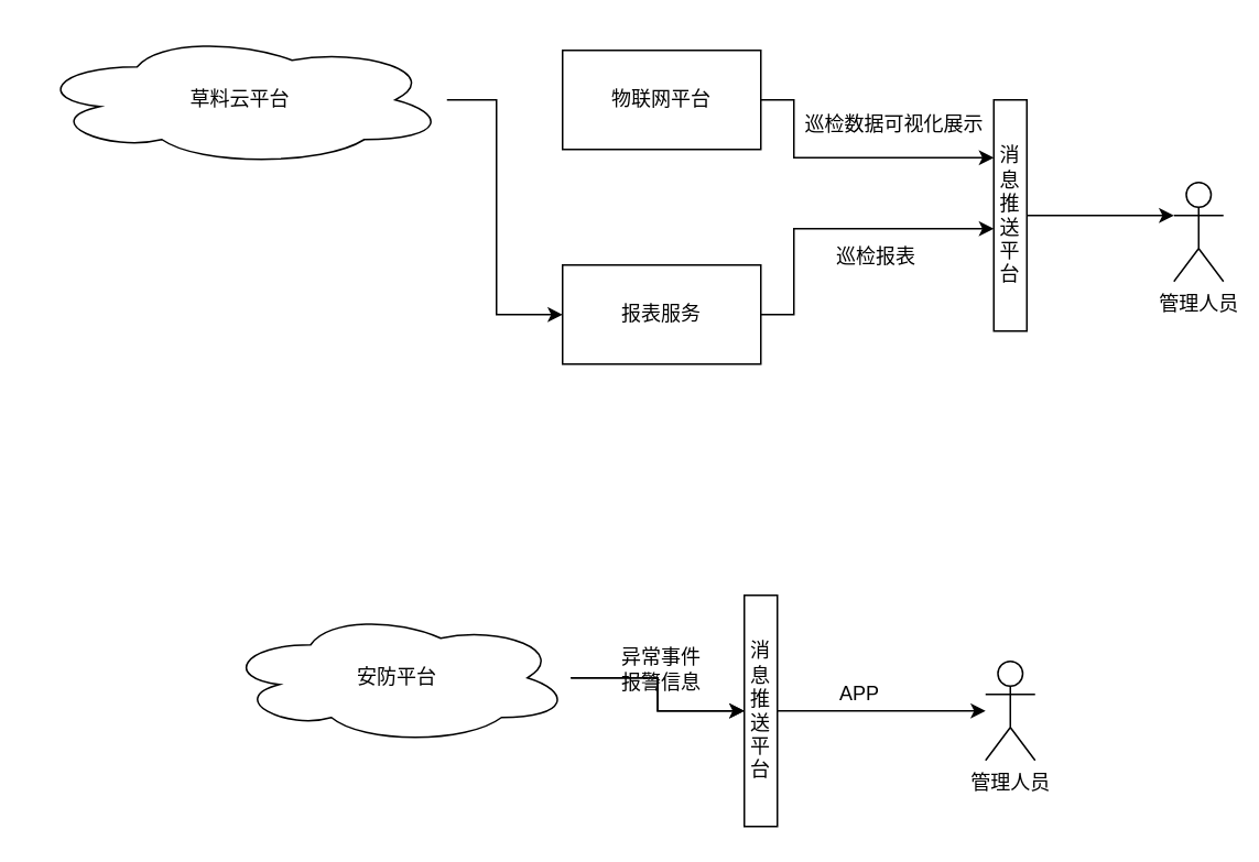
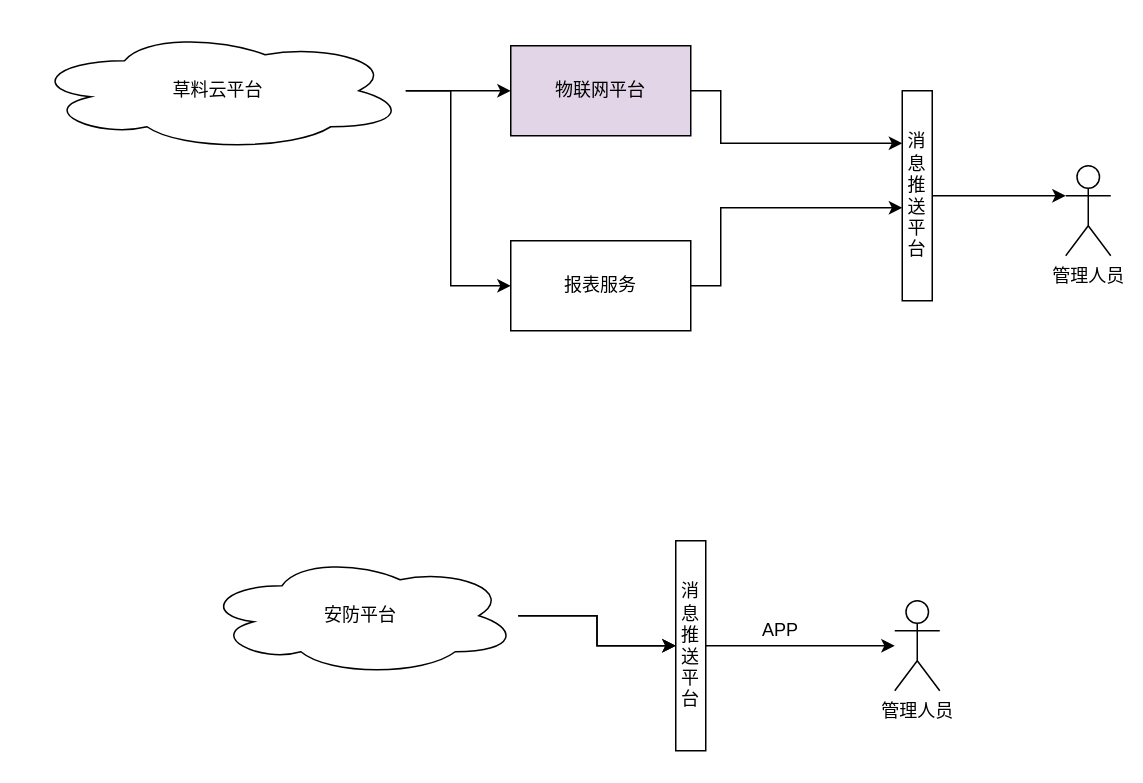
  <mxCell id="0" />
  <mxCell id="1" parent="0" />
+ <mxCell id="2" style="edgeStyle=orthogonalEdgeStyle;rounded=0;orthogonalLoop=1;jettySize=auto;html=1;" edge="1" parent="1" source="4" target="6"><mxGeometry relative="1" as="geometry" /></mxCell>
  <mxCell id="3" style="edgeStyle=orthogonalEdgeStyle;rounded=0;orthogonalLoop=1;jettySize=auto;html=1;entryX=0;entryY=0.5;entryDx=0;entryDy=0;" edge="1" parent="1" source="4" target="8"><mxGeometry relative="1" as="geometry"><Array as="points"><mxPoint x="300" y="60" /><mxPoint x="300" y="190" /></Array></mxGeometry></mxCell>
  <mxCell id="4" value="草料云平台" style="ellipse;shape=cloud;whiteSpace=wrap;html=1;" vertex="1" parent="1"><mxGeometry y="20" width="250" height="80" as="geometry" x="20" /></mxCell>
  <mxCell id="5" style="edgeStyle=orthogonalEdgeStyle;rounded=0;orthogonalLoop=1;jettySize=auto;html=1;entryX=0;entryY=0.25;entryDx=0;entryDy=0;" edge="1" parent="1" source="6" target="12"><mxGeometry relative="1" as="geometry"><Array as="points"><mxPoint x="480" y="60" /><mxPoint x="480" y="95" /></Array></mxGeometry></mxCell>
- <mxCell id="6" value="物联网平台" style="rounded=0;whiteSpace=wrap;html=1;" vertex="1" parent="1"><mxGeometry x="340" y="30" width="120" height="60" as="geometry" /></mxCell>
+ <mxCell id="6" value="物联网平台" style="rounded=0;whiteSpace=wrap;html=1;fillColor=#e1d5e7;" vertex="1" parent="1"><mxGeometry x="340" y="30" width="120" height="60" as="geometry" /></mxCell>
  <mxCell id="7" style="edgeStyle=orthogonalEdgeStyle;rounded=0;orthogonalLoop=1;jettySize=auto;html=1;exitX=1;exitY=0.5;exitDx=0;exitDy=0;entryX=0;entryY=0.557;entryDx=0;entryDy=0;entryPerimeter=0;" edge="1" parent="1" source="8" target="12"><mxGeometry relative="1" as="geometry"><Array as="points"><mxPoint x="480" y="190" /><mxPoint x="480" y="138" /></Array></mxGeometry></mxCell>
  <mxCell id="8" value="报表服务" style="rounded=0;whiteSpace=wrap;html=1;" vertex="1" parent="1"><mxGeometry x="340" y="160" width="120" height="60" as="geometry" /></mxCell>
  <mxCell id="9" value="管理人员" style="shape=umlActor;verticalLabelPosition=bottom;verticalAlign=top;html=1;outlineConnect=0;" vertex="1" parent="1"><mxGeometry x="710" y="110" width="30" height="60" as="geometry" /></mxCell>
- <mxCell id="10" value="巡检报表" style="text;strokeColor=none;align=center;fillColor=none;html=1;verticalAlign=middle;whiteSpace=wrap;rounded=0;" vertex="1" parent="1"><mxGeometry x="470" y="140" width="120" height="30" as="geometry" /></mxCell>
  <mxCell id="11" style="edgeStyle=orthogonalEdgeStyle;rounded=0;orthogonalLoop=1;jettySize=auto;html=1;entryX=0;entryY=0.333;entryDx=0;entryDy=0;entryPerimeter=0;" edge="1" parent="1" source="12" target="9"><mxGeometry relative="1" as="geometry" /></mxCell>
  <mxCell id="12" value="消息推送平台" style="rounded=0;whiteSpace=wrap;html=1;" vertex="1" parent="1"><mxGeometry x="601" y="60" width="20" height="140" as="geometry" /></mxCell>
- <mxCell id="13" value="巡检数据可视化展示" style="text;strokeColor=none;align=center;fillColor=none;html=1;verticalAlign=middle;whiteSpace=wrap;rounded=0;" vertex="1" parent="1"><mxGeometry x="481" y="60" width="120" height="30" as="geometry" /></mxCell>
  <mxCell id="14" style="edgeStyle=orthogonalEdgeStyle;rounded=0;orthogonalLoop=1;jettySize=auto;html=1;entryX=0;entryY=0.5;entryDx=0;entryDy=0;" edge="1" parent="1" source="16" target="18"><mxGeometry relative="1" as="geometry" /></mxCell>
  <mxCell id="15" value="" style="edgeStyle=orthogonalEdgeStyle;rounded=0;orthogonalLoop=1;jettySize=auto;html=1;" edge="1" parent="1" source="16" target="18"><mxGeometry relative="1" as="geometry" /></mxCell>
  <mxCell id="16" value="安防平台" style="ellipse;shape=cloud;whiteSpace=wrap;html=1;" vertex="1" parent="1"><mxGeometry x="135" y="370" width="210" height="80" as="geometry" /></mxCell>
  <mxCell id="17" style="edgeStyle=orthogonalEdgeStyle;rounded=0;orthogonalLoop=1;jettySize=auto;html=1;" edge="1" parent="1" source="18" target="19"><mxGeometry relative="1" as="geometry" /></mxCell>
  <mxCell id="18" value="消息推送平台" style="rounded=0;whiteSpace=wrap;html=1;" vertex="1" parent="1"><mxGeometry x="450" y="360" width="20" height="140" as="geometry" /></mxCell>
  <mxCell id="19" value="管理人员" style="shape=umlActor;verticalLabelPosition=bottom;verticalAlign=top;html=1;outlineConnect=0;" vertex="1" parent="1"><mxGeometry x="596" y="400" width="30" height="60" as="geometry" /></mxCell>
- <mxCell id="20" value="异常事件报警信息" style="text;strokeColor=none;align=center;fillColor=none;html=1;verticalAlign=middle;whiteSpace=wrap;rounded=0;" vertex="1" parent="1"><mxGeometry x="370" y="390" width="60" height="30" as="geometry" /></mxCell>
  <mxCell id="21" value="APP" style="text;strokeColor=none;align=center;fillColor=none;html=1;verticalAlign=middle;whiteSpace=wrap;rounded=0;" vertex="1" parent="1"><mxGeometry x="490" y="405" width="60" height="30" as="geometry" /></mxCell>
